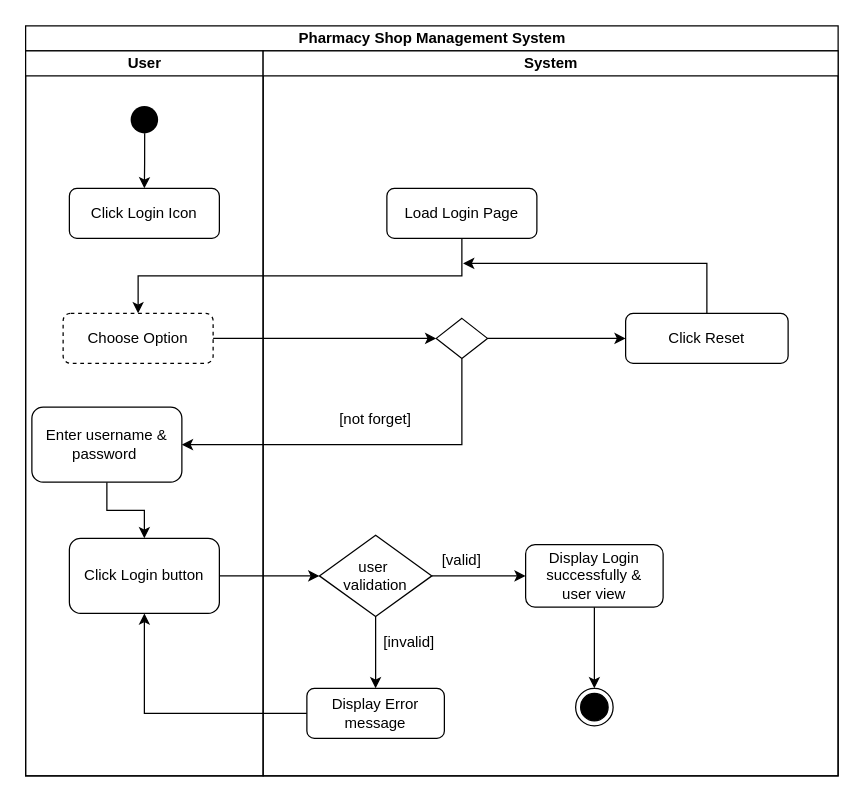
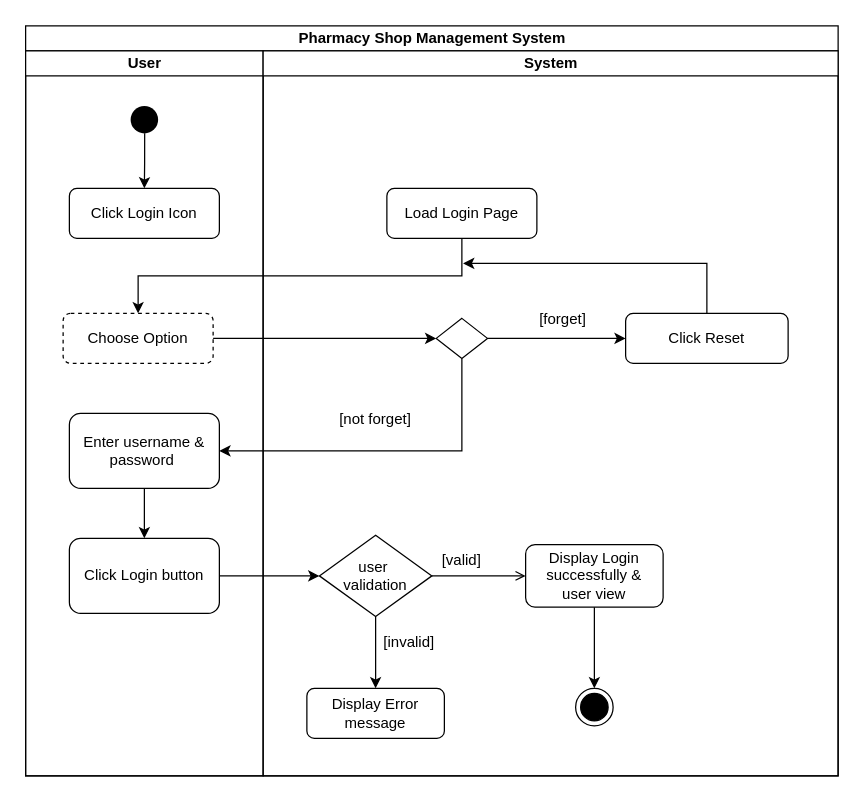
  <mxCell id="0" />
  <mxCell id="1" parent="0" />
  <mxCell id="2" value="Pharmacy Shop Management System" style="swimlane;childLayout=stackLayout;resizeParent=1;resizeParentMax=0;startSize=20;html=1;" parent="1" vertex="1"><mxGeometry x="20" y="20" width="650" height="600" as="geometry" /></mxCell>
  <mxCell id="3" value="User" style="swimlane;startSize=20;html=1;" parent="2" vertex="1"><mxGeometry y="20" width="190" height="580" as="geometry" /></mxCell>
  <mxCell id="4" style="edgeStyle=orthogonalEdgeStyle;rounded=0;orthogonalLoop=1;jettySize=auto;html=1;exitX=0.508;exitY=0.866;exitDx=0;exitDy=0;entryX=0.5;entryY=0;entryDx=0;entryDy=0;exitPerimeter=0;" edge="1" parent="3" source="5" target="9"><mxGeometry relative="1" as="geometry" /></mxCell>
  <mxCell id="5" value="" style="ellipse;shape=startState;fillColor=#000000;strokeColor=none;" parent="3" vertex="1"><mxGeometry x="80" y="40" width="30" height="30" as="geometry" /></mxCell>
  <mxCell id="6" style="edgeStyle=orthogonalEdgeStyle;rounded=0;orthogonalLoop=1;jettySize=auto;html=1;exitX=0.5;exitY=1;exitDx=0;exitDy=0;entryX=0.5;entryY=0;entryDx=0;entryDy=0;" parent="3" source="7" target="8" edge="1"><mxGeometry relative="1" as="geometry" /></mxCell>
- <mxCell id="7" value="Enter username &amp;amp;&lt;br&gt;password&amp;nbsp;" style="rounded=1;whiteSpace=wrap;html=1;" parent="3" vertex="1"><mxGeometry x="5" y="285" width="120" height="60" as="geometry" /></mxCell>
+ <mxCell id="7" value="Enter username &amp;amp;&lt;br&gt;password&amp;nbsp;" style="rounded=1;whiteSpace=wrap;html=1;" parent="3" vertex="1"><mxGeometry x="35" y="290" width="120" height="60" as="geometry" /></mxCell>
  <mxCell id="8" value="Click Login button" style="rounded=1;whiteSpace=wrap;html=1;" parent="3" vertex="1"><mxGeometry x="35" y="390" width="120" height="60" as="geometry" /></mxCell>
  <mxCell id="9" value="Click Login Icon" style="rounded=1;whiteSpace=wrap;html=1;" vertex="1" parent="3"><mxGeometry x="35" y="110" width="120" height="40" as="geometry" /></mxCell>
  <mxCell id="10" value="Choose Option" style="rounded=1;whiteSpace=wrap;html=1;dashed=1;" vertex="1" parent="3"><mxGeometry x="30" y="210" width="120" height="40" as="geometry" /></mxCell>
  <mxCell id="11" style="rounded=0;orthogonalLoop=1;jettySize=auto;html=1;exitX=1;exitY=0.5;exitDx=0;exitDy=0;entryX=0;entryY=0.5;entryDx=0;entryDy=0;" parent="2" source="8" target="19" edge="1"><mxGeometry relative="1" as="geometry" /></mxCell>
- <mxCell id="12" style="edgeStyle=orthogonalEdgeStyle;rounded=0;orthogonalLoop=1;jettySize=auto;html=1;exitX=0;exitY=0.5;exitDx=0;exitDy=0;entryX=0.5;entryY=1;entryDx=0;entryDy=0;" parent="2" source="17" target="8" edge="1"><mxGeometry relative="1" as="geometry" /></mxCell>
  <mxCell id="13" style="edgeStyle=orthogonalEdgeStyle;rounded=0;orthogonalLoop=1;jettySize=auto;html=1;exitX=1;exitY=0.5;exitDx=0;exitDy=0;entryX=0;entryY=0.5;entryDx=0;entryDy=0;" edge="1" parent="2" source="10" target="28"><mxGeometry relative="1" as="geometry" /></mxCell>
  <mxCell id="14" style="edgeStyle=orthogonalEdgeStyle;rounded=0;orthogonalLoop=1;jettySize=auto;html=1;exitX=0.5;exitY=1;exitDx=0;exitDy=0;entryX=1;entryY=0.5;entryDx=0;entryDy=0;" edge="1" parent="2" source="28" target="7"><mxGeometry relative="1" as="geometry" /></mxCell>
  <mxCell id="15" style="edgeStyle=orthogonalEdgeStyle;rounded=0;orthogonalLoop=1;jettySize=auto;html=1;exitX=0.5;exitY=1;exitDx=0;exitDy=0;entryX=0.5;entryY=0;entryDx=0;entryDy=0;" edge="1" parent="2" source="26" target="10"><mxGeometry relative="1" as="geometry" /></mxCell>
  <mxCell id="16" value="System" style="swimlane;startSize=20;html=1;" parent="2" vertex="1"><mxGeometry x="190" y="20" width="460" height="580" as="geometry" /></mxCell>
  <mxCell id="17" value="Display Error message" style="rounded=1;whiteSpace=wrap;html=1;" parent="16" vertex="1"><mxGeometry x="35" y="510" width="110" height="40" as="geometry" /></mxCell>
  <mxCell id="18" value="" style="rounded=0;orthogonalLoop=1;jettySize=auto;html=1;exitX=0.5;exitY=1;exitDx=0;exitDy=0;entryX=0.5;entryY=0;entryDx=0;entryDy=0;" parent="16" source="19" target="17" edge="1"><mxGeometry relative="1" as="geometry" /></mxCell>
  <mxCell id="19" value="user&amp;nbsp;&lt;br style=&quot;border-color: var(--border-color);&quot;&gt;validation" style="rhombus;whiteSpace=wrap;html=1;" parent="16" vertex="1"><mxGeometry x="45" y="387.5" width="90" height="65" as="geometry" /></mxCell>
  <mxCell id="20" value="[invalid]" style="text;html=1;strokeColor=none;fillColor=none;align=center;verticalAlign=middle;whiteSpace=wrap;rounded=0;" parent="16" vertex="1"><mxGeometry x="87" y="458" width="60" height="30" as="geometry" /></mxCell>
  <mxCell id="21" value="[valid]" style="text;html=1;strokeColor=none;fillColor=none;align=center;verticalAlign=middle;whiteSpace=wrap;rounded=0;" parent="16" vertex="1"><mxGeometry x="129" y="392.5" width="60" height="30" as="geometry" /></mxCell>
  <mxCell id="22" value="Display Login successfully &amp;amp;&lt;br&gt;user view" style="rounded=1;whiteSpace=wrap;html=1;" parent="16" vertex="1"><mxGeometry x="210" y="395" width="110" height="50" as="geometry" /></mxCell>
- <mxCell id="23" style="rounded=0;orthogonalLoop=1;jettySize=auto;html=1;exitX=1;exitY=0.5;exitDx=0;exitDy=0;" parent="16" source="19" target="22" edge="1"><mxGeometry relative="1" as="geometry" /></mxCell>
+ <mxCell id="23" style="rounded=0;orthogonalLoop=1;jettySize=auto;html=1;exitX=1;exitY=0.5;exitDx=0;exitDy=0;endArrow=open;" parent="16" source="19" target="22" edge="1"><mxGeometry relative="1" as="geometry" /></mxCell>
  <mxCell id="24" value="" style="ellipse;html=1;shape=endState;fillColor=#000000;strokeColor=#000000;" parent="16" vertex="1"><mxGeometry x="250" y="510" width="30" height="30" as="geometry" /></mxCell>
  <mxCell id="25" style="rounded=0;orthogonalLoop=1;jettySize=auto;html=1;exitX=0.5;exitY=1;exitDx=0;exitDy=0;entryX=0.5;entryY=0;entryDx=0;entryDy=0;" parent="16" source="22" target="24" edge="1"><mxGeometry relative="1" as="geometry" /></mxCell>
  <mxCell id="26" value="Load Login Page" style="rounded=1;whiteSpace=wrap;html=1;" vertex="1" parent="16"><mxGeometry x="99" y="110" width="120" height="40" as="geometry" /></mxCell>
  <mxCell id="27" style="edgeStyle=orthogonalEdgeStyle;rounded=0;orthogonalLoop=1;jettySize=auto;html=1;exitX=1;exitY=0.5;exitDx=0;exitDy=0;" edge="1" parent="16" source="28" target="32"><mxGeometry relative="1" as="geometry" /></mxCell>
  <mxCell id="28" value="" style="rhombus;whiteSpace=wrap;html=1;" vertex="1" parent="16"><mxGeometry x="138.5" y="214" width="41" height="32" as="geometry" /></mxCell>
+ <mxCell id="29" value="[forget]" style="text;html=1;strokeColor=none;fillColor=none;align=center;verticalAlign=middle;whiteSpace=wrap;rounded=0;" vertex="1" parent="16"><mxGeometry x="210" y="200" width="60" height="30" as="geometry" /></mxCell>
  <mxCell id="30" value="[not forget]" style="text;html=1;strokeColor=none;fillColor=none;align=center;verticalAlign=middle;whiteSpace=wrap;rounded=0;" vertex="1" parent="16"><mxGeometry x="60" y="280" width="60" height="30" as="geometry" /></mxCell>
  <mxCell id="31" style="rounded=0;orthogonalLoop=1;jettySize=auto;html=1;exitX=0.5;exitY=0;exitDx=0;exitDy=0;" edge="1" parent="16" source="32"><mxGeometry relative="1" as="geometry"><mxPoint x="160" y="170" as="targetPoint" /><Array as="points"><mxPoint x="355" y="170" /></Array></mxGeometry></mxCell>
  <mxCell id="32" value="Click Reset" style="rounded=1;whiteSpace=wrap;html=1;" vertex="1" parent="16"><mxGeometry x="290" y="210" width="130" height="40" as="geometry" /></mxCell>
